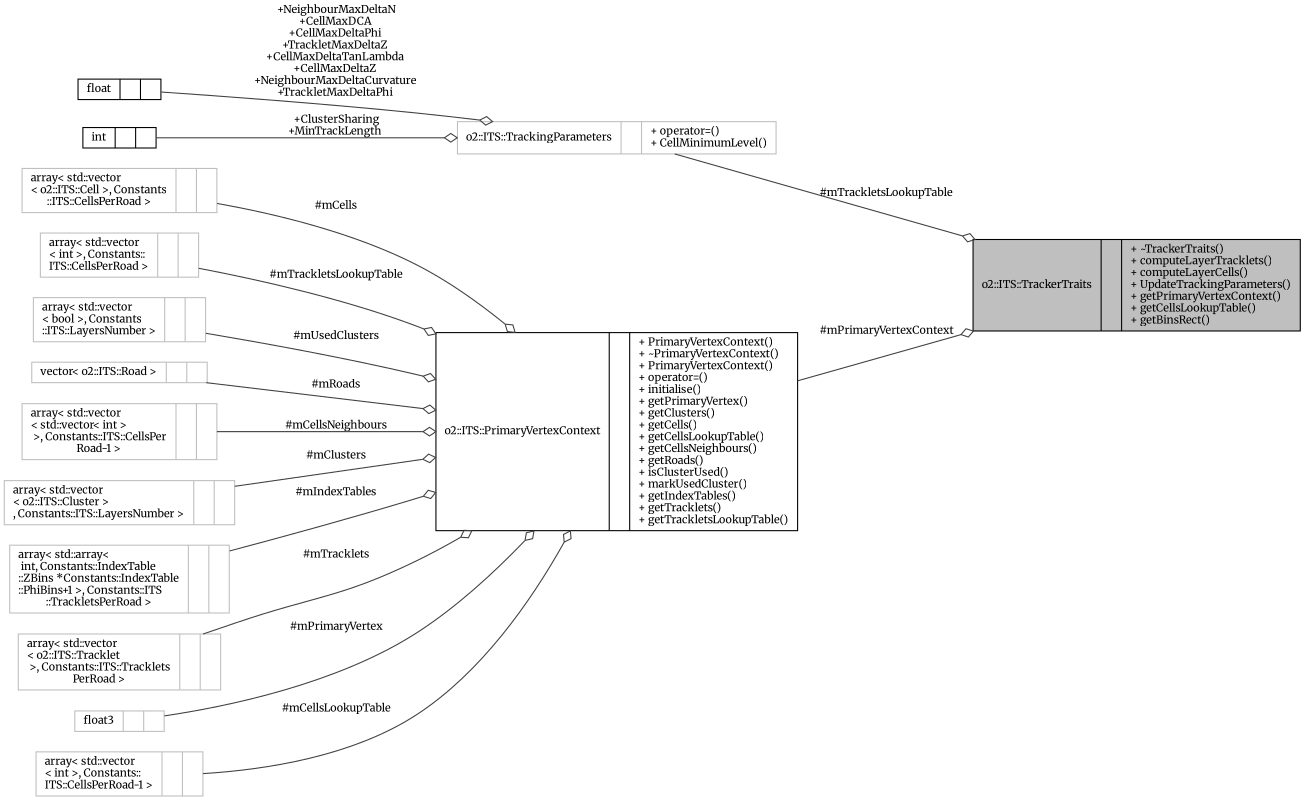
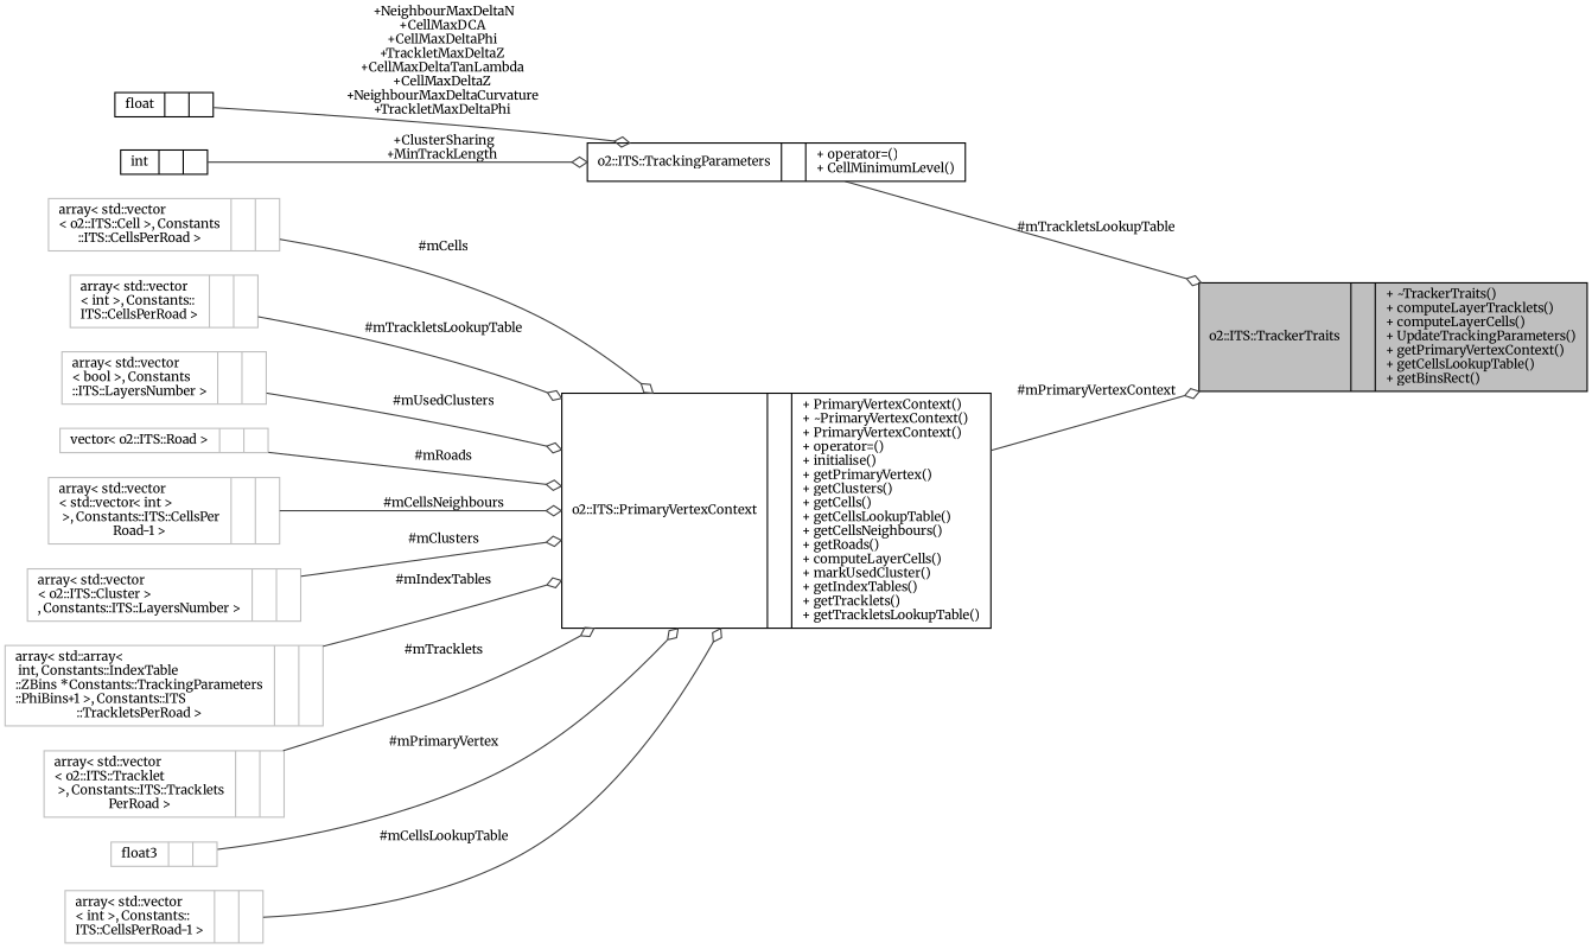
  digraph {
    fontname=Merriweather
    rankdir=LR
    node [color=grey75 fontname=Merriweather fontsize=10 shape=record]
    edge [arrowhead=odiamond color=grey25 fontname=Merriweather fontsize=10 labelfontname=Helvetica labelfontsize=10 style=solid]
    n1 [color=black fillcolor=grey75 fontcolor=black height=0.2 label="{o2::ITS::TrackerTraits\n||+ ~TrackerTraits()\l+ computeLayerTracklets()\l+ computeLayerCells()\l+ UpdateTrackingParameters()\l+ getPrimaryVertexContext()\l+ getCellsLookupTable()\l+ getBinsRect()\l}" style=filled width=0.4]
-   n2 [height=0.2 label="{o2::ITS::TrackingParameters\n||+ operator=()\l+ CellMinimumLevel()\l}" width=0.4]
+   n2 [color=black height=0.2 label="{o2::ITS::TrackingParameters\n||+ operator=()\l+ CellMinimumLevel()\l}" width=0.4]
    n3 [color=black height=0.2 label="{float\n||}" width=0.4]
    n4 [color=black height=0.2 label="{int\n||}" width=0.4]
-   n5 [color=black height=0.2 label="{o2::ITS::PrimaryVertexContext\n||+ PrimaryVertexContext()\l+ ~PrimaryVertexContext()\l+ PrimaryVertexContext()\l+ operator=()\l+ initialise()\l+ getPrimaryVertex()\l+ getClusters()\l+ getCells()\l+ getCellsLookupTable()\l+ getCellsNeighbours()\l+ getRoads()\l+ isClusterUsed()\l+ markUsedCluster()\l+ getIndexTables()\l+ getTracklets()\l+ getTrackletsLookupTable()\l}" width=0.4]
+   n5 [color=black height=0.2 label="{o2::ITS::PrimaryVertexContext\n||+ PrimaryVertexContext()\l+ ~PrimaryVertexContext()\l+ PrimaryVertexContext()\l+ operator=()\l+ initialise()\l+ getPrimaryVertex()\l+ getClusters()\l+ getCells()\l+ getCellsLookupTable()\l+ getCellsNeighbours()\l+ getRoads()\l+ computeLayerCells()\l+ markUsedCluster()\l+ getIndexTables()\l+ getTracklets()\l+ getTrackletsLookupTable()\l}" width=0.4]
    n6 [height=0.2 label="{array\< std::vector\l\< o2::ITS::Cell \>, Constants\l::ITS::CellsPerRoad \>\n||}" width=0.4]
    n7 [height=0.2 label="{array\< std::vector\l\< int \>, Constants::\lITS::CellsPerRoad \>\n||}" width=0.4]
    n8 [height=0.2 label="{array\< std::vector\l\< bool \>, Constants\l::ITS::LayersNumber \>\n||}" width=0.4]
    n9 [height=0.2 label="{vector\< o2::ITS::Road \>\n||}" width=0.4]
    n10 [height=0.2 label="{array\< std::vector\l\< std::vector\< int \>\l \>, Constants::ITS::CellsPer\lRoad-1 \>\n||}" width=0.4]
    n11 [height=0.2 label="{array\< std::vector\l\< o2::ITS::Cluster \>\l, Constants::ITS::LayersNumber \>\n||}" width=0.4]
-   n12 [height=0.2 label="{array\< std::array\<\l int, Constants::IndexTable\l::ZBins *Constants::IndexTable\l::PhiBins+1 \>, Constants::ITS\l::TrackletsPerRoad \>\n||}" width=0.4]
+   n12 [height=0.2 label="{array\< std::array\<\l int, Constants::IndexTable\l::ZBins *Constants::TrackingParameters\l::PhiBins+1 \>, Constants::ITS\l::TrackletsPerRoad \>\n||}" width=0.4]
    n13 [height=0.2 label="{array\< std::vector\l\< o2::ITS::Tracklet\l \>, Constants::ITS::Tracklets\lPerRoad \>\n||}" width=0.4]
    n14 [height=0.2 label="{float3\n||}" width=0.4]
    n15 [height=0.2 label="{array\< std::vector\l\< int \>, Constants::\lITS::CellsPerRoad-1 \>\n||}" width=0.4]
    n2 -> n1 [label=" #mTrackletsLookupTable"]
    n3 -> n2 [label=" +NeighbourMaxDeltaN\n+CellMaxDCA\n+CellMaxDeltaPhi\n+TrackletMaxDeltaZ\n+CellMaxDeltaTanLambda\n+CellMaxDeltaZ\n+NeighbourMaxDeltaCurvature\n+TrackletMaxDeltaPhi"]
    n4 -> n2 [label=" +ClusterSharing\n+MinTrackLength"]
    n5 -> n1 [label=" #mPrimaryVertexContext"]
    n6 -> n5 [label=" #mCells"]
    n7 -> n5 [label=" #mTrackletsLookupTable"]
    n8 -> n5 [label=" #mUsedClusters"]
    n9 -> n5 [label=" #mRoads"]
    n10 -> n5 [label=" #mCellsNeighbours"]
    n11 -> n5 [label=" #mClusters"]
    n12 -> n5 [label=" #mIndexTables"]
    n13 -> n5 [label=" #mTracklets"]
    n14 -> n5 [label=" #mPrimaryVertex"]
    n15 -> n5 [label=" #mCellsLookupTable"]
  }
